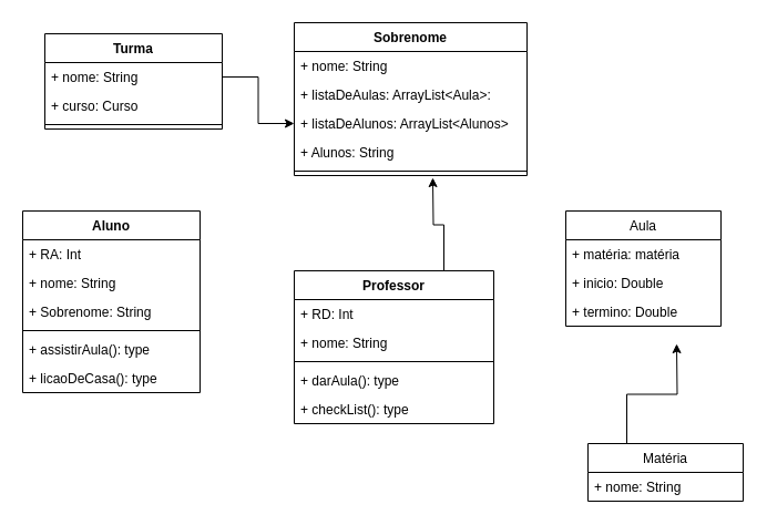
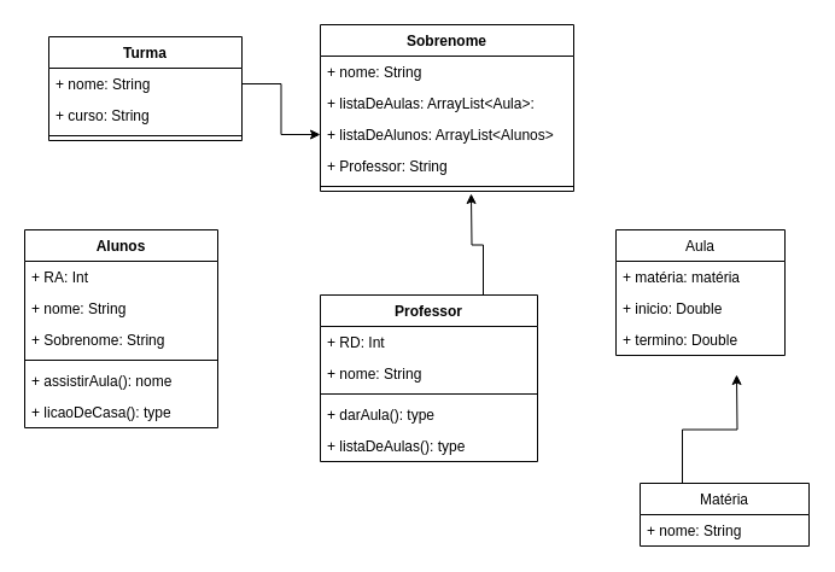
  <mxCell id="0" />
  <mxCell id="1" parent="0" />
  <mxCell id="2" style="edgeStyle=orthogonalEdgeStyle;rounded=0;orthogonalLoop=1;jettySize=auto;html=1;exitX=0.25;exitY=0;exitDx=0;exitDy=0;" edge="1" parent="1" source="3"><mxGeometry relative="1" as="geometry"><mxPoint x="610" y="310" as="targetPoint" /></mxGeometry></mxCell>
  <mxCell id="3" value="Matéria" style="swimlane;fontStyle=0;childLayout=stackLayout;horizontal=1;startSize=26;fillColor=none;horizontalStack=0;resizeParent=1;resizeParentMax=0;resizeLast=0;collapsible=1;marginBottom=0;" vertex="1" parent="1"><mxGeometry x="530" y="400" width="140" height="52" as="geometry" /></mxCell>
  <mxCell id="4" value="+ nome: String" style="text;strokeColor=none;fillColor=none;align=left;verticalAlign=top;spacingLeft=4;spacingRight=4;overflow=hidden;rotatable=0;points=[[0,0.5],[1,0.5]];portConstraint=eastwest;" vertex="1" parent="3"><mxGeometry y="26" width="140" height="26" as="geometry" /></mxCell>
  <mxCell id="5" value="Aula" style="swimlane;fontStyle=0;childLayout=stackLayout;horizontal=1;startSize=26;fillColor=none;horizontalStack=0;resizeParent=1;resizeParentMax=0;resizeLast=0;collapsible=1;marginBottom=0;" vertex="1" parent="1"><mxGeometry x="510" y="190" width="140" height="104" as="geometry" /></mxCell>
  <mxCell id="6" value="+ matéria: matéria" style="text;strokeColor=none;fillColor=none;align=left;verticalAlign=top;spacingLeft=4;spacingRight=4;overflow=hidden;rotatable=0;points=[[0,0.5],[1,0.5]];portConstraint=eastwest;" vertex="1" parent="5"><mxGeometry y="26" width="140" height="26" as="geometry" /></mxCell>
  <mxCell id="7" value="+ inicio: Double " style="text;strokeColor=none;fillColor=none;align=left;verticalAlign=top;spacingLeft=4;spacingRight=4;overflow=hidden;rotatable=0;points=[[0,0.5],[1,0.5]];portConstraint=eastwest;" vertex="1" parent="5"><mxGeometry y="52" width="140" height="26" as="geometry" /></mxCell>
  <mxCell id="8" value="+ termino: Double" style="text;strokeColor=none;fillColor=none;align=left;verticalAlign=top;spacingLeft=4;spacingRight=4;overflow=hidden;rotatable=0;points=[[0,0.5],[1,0.5]];portConstraint=eastwest;" vertex="1" parent="5"><mxGeometry y="78" width="140" height="26" as="geometry" /></mxCell>
  <mxCell id="9" value="&lt;span style=&quot;color: rgba(0 , 0 , 0 , 0) ; font-family: monospace ; font-size: 0px&quot;&gt;%3CmxGraphModel%3E%3Croot%3E%3CmxCell%20id%3D%220%22%2F%3E%3CmxCell%20id%3D%221%22%20parent%3D%220%22%2F%3E%3CmxCell%20id%3D%222%22%20value%3D%22%2B%20method(type)%3A%20type%22%20style%3D%22text%3BstrokeColor%3Dnone%3BfillColor%3Dnone%3Balign%3Dleft%3BverticalAlign%3Dtop%3BspacingLeft%3D4%3BspacingRight%3D4%3Boverflow%3Dhidden%3Brotatable%3D0%3Bpoints%3D%5B%5B0%2C0.5%5D%2C%5B1%2C0.5%5D%5D%3BportConstraint%3Deastwest%3B%22%20vertex%3D%221%22%20parent%3D%221%22%3E%3CmxGeometry%20x%3D%22330%22%20y%3D%22300%22%20width%3D%22160%22%20height%3D%2226%22%20as%3D%22geometry%22%2F%3E%3C%2FmxCell%3E%3C%2Froot%3E%3C%2FmxGraphModel%3E&lt;/span&gt;&lt;span style=&quot;color: rgba(0 , 0 , 0 , 0) ; font-family: monospace ; font-size: 0px&quot;&gt;%3CmxGraphModel%3E%3Croot%3E%3CmxCell%20id%3D%220%22%2F%3E%3CmxCell%20id%3D%221%22%20parent%3D%220%22%2F%3E%3CmxCell%20id%3D%222%22%20value%3D%22%2B%20method(type)%3A%20type%22%20style%3D%22text%3BstrokeColor%3Dnone%3BfillColor%3Dnone%3Balign%3Dleft%3BverticalAlign%3Dtop%3BspacingLeft%3D4%3BspacingRight%3D4%3Boverflow%3Dhidden%3Brotatable%3D0%3Bpoints%3D%5B%5B0%2C0.5%5D%2C%5B1%2C0.5%5D%5D%3BportConstraint%3Deastwest%3B%22%20vertex%3D%221%22%20parent%3D%221%22%3E%3CmxGeometry%20x%3D%22330%22%20y%3D%22300%22%20width%3D%22160%22%20height%3D%2226%22%20as%3D%22geometry%22%2F%3E%3C%2FmxCell%3E%3C%2Froot%3E%3C%2FmxGraphModel%3E&lt;/span&gt;" style="text;html=1;align=center;verticalAlign=middle;resizable=0;points=[];autosize=1;strokeColor=none;" vertex="1" parent="1"><mxGeometry x="410" y="160" width="20" height="20" as="geometry" /></mxCell>
- <mxCell id="10" value="Aluno" style="swimlane;fontStyle=1;align=center;verticalAlign=top;childLayout=stackLayout;horizontal=1;startSize=26;horizontalStack=0;resizeParent=1;resizeParentMax=0;resizeLast=0;collapsible=1;marginBottom=0;" vertex="1" parent="1"><mxGeometry x="20" y="190" width="160" height="164" as="geometry" /></mxCell>
+ <mxCell id="10" value="Alunos" style="swimlane;fontStyle=1;align=center;verticalAlign=top;childLayout=stackLayout;horizontal=1;startSize=26;horizontalStack=0;resizeParent=1;resizeParentMax=0;resizeLast=0;collapsible=1;marginBottom=0;" vertex="1" parent="1"><mxGeometry x="20" y="190" width="160" height="164" as="geometry" /></mxCell>
  <mxCell id="11" value="+ RA: Int" style="text;strokeColor=none;fillColor=none;align=left;verticalAlign=top;spacingLeft=4;spacingRight=4;overflow=hidden;rotatable=0;points=[[0,0.5],[1,0.5]];portConstraint=eastwest;" vertex="1" parent="10"><mxGeometry y="26" width="160" height="26" as="geometry" /></mxCell>
  <mxCell id="12" value="+ nome: String" style="text;strokeColor=none;fillColor=none;align=left;verticalAlign=top;spacingLeft=4;spacingRight=4;overflow=hidden;rotatable=0;points=[[0,0.5],[1,0.5]];portConstraint=eastwest;" vertex="1" parent="10"><mxGeometry y="52" width="160" height="26" as="geometry" /></mxCell>
  <mxCell id="13" value="+ Sobrenome: String" style="text;strokeColor=none;fillColor=none;align=left;verticalAlign=top;spacingLeft=4;spacingRight=4;overflow=hidden;rotatable=0;points=[[0,0.5],[1,0.5]];portConstraint=eastwest;" vertex="1" parent="10"><mxGeometry y="78" width="160" height="26" as="geometry" /></mxCell>
  <mxCell id="14" value="" style="line;strokeWidth=1;fillColor=none;align=left;verticalAlign=middle;spacingTop=-1;spacingLeft=3;spacingRight=3;rotatable=0;labelPosition=right;points=[];portConstraint=eastwest;" vertex="1" parent="10"><mxGeometry y="104" width="160" height="8" as="geometry" /></mxCell>
- <mxCell id="15" value="+ assistirAula(): type" style="text;strokeColor=none;fillColor=none;align=left;verticalAlign=top;spacingLeft=4;spacingRight=4;overflow=hidden;rotatable=0;points=[[0,0.5],[1,0.5]];portConstraint=eastwest;" vertex="1" parent="10"><mxGeometry y="112" width="160" height="26" as="geometry" /></mxCell>
+ <mxCell id="15" value="+ assistirAula(): nome" style="text;strokeColor=none;fillColor=none;align=left;verticalAlign=top;spacingLeft=4;spacingRight=4;overflow=hidden;rotatable=0;points=[[0,0.5],[1,0.5]];portConstraint=eastwest;" vertex="1" parent="10"><mxGeometry y="112" width="160" height="26" as="geometry" /></mxCell>
  <mxCell id="16" value="+ licaoDeCasa(): type" style="text;strokeColor=none;fillColor=none;align=left;verticalAlign=top;spacingLeft=4;spacingRight=4;overflow=hidden;rotatable=0;points=[[0,0.5],[1,0.5]];portConstraint=eastwest;" vertex="1" parent="10"><mxGeometry y="138" width="160" height="26" as="geometry" /></mxCell>
  <mxCell id="17" value="Sobrenome" style="swimlane;fontStyle=1;align=center;verticalAlign=top;childLayout=stackLayout;horizontal=1;startSize=26;horizontalStack=0;resizeParent=1;resizeParentMax=0;resizeLast=0;collapsible=1;marginBottom=0;" vertex="1" parent="1"><mxGeometry x="265" y="20" width="210" height="138" as="geometry" /></mxCell>
  <mxCell id="18" value="+ nome: String" style="text;strokeColor=none;fillColor=none;align=left;verticalAlign=top;spacingLeft=4;spacingRight=4;overflow=hidden;rotatable=0;points=[[0,0.5],[1,0.5]];portConstraint=eastwest;" vertex="1" parent="17"><mxGeometry y="26" width="210" height="26" as="geometry" /></mxCell>
  <mxCell id="19" value="+ listaDeAulas: ArrayList&lt;Aula&gt;:" style="text;strokeColor=none;fillColor=none;align=left;verticalAlign=top;spacingLeft=4;spacingRight=4;overflow=hidden;rotatable=0;points=[[0,0.5],[1,0.5]];portConstraint=eastwest;" vertex="1" parent="17"><mxGeometry y="52" width="210" height="26" as="geometry" /></mxCell>
  <mxCell id="20" value="+ listaDeAlunos: ArrayList&lt;Alunos&gt;" style="text;strokeColor=none;fillColor=none;align=left;verticalAlign=top;spacingLeft=4;spacingRight=4;overflow=hidden;rotatable=0;points=[[0,0.5],[1,0.5]];portConstraint=eastwest;" vertex="1" parent="17"><mxGeometry y="78" width="210" height="26" as="geometry" /></mxCell>
- <mxCell id="21" value="+ Alunos: String" style="text;strokeColor=none;fillColor=none;align=left;verticalAlign=top;spacingLeft=4;spacingRight=4;overflow=hidden;rotatable=0;points=[[0,0.5],[1,0.5]];portConstraint=eastwest;" vertex="1" parent="17"><mxGeometry y="104" width="210" height="26" as="geometry" /></mxCell>
+ <mxCell id="21" value="+ Professor: String" style="text;strokeColor=none;fillColor=none;align=left;verticalAlign=top;spacingLeft=4;spacingRight=4;overflow=hidden;rotatable=0;points=[[0,0.5],[1,0.5]];portConstraint=eastwest;" vertex="1" parent="17"><mxGeometry y="104" width="210" height="26" as="geometry" /></mxCell>
  <mxCell id="22" value="" style="line;strokeWidth=1;fillColor=none;align=left;verticalAlign=middle;spacingTop=-1;spacingLeft=3;spacingRight=3;rotatable=0;labelPosition=right;points=[];portConstraint=eastwest;" vertex="1" parent="17"><mxGeometry y="130" width="210" height="8" as="geometry" /></mxCell>
  <mxCell id="23" style="edgeStyle=orthogonalEdgeStyle;rounded=0;orthogonalLoop=1;jettySize=auto;html=1;exitX=0.75;exitY=0;exitDx=0;exitDy=0;" edge="1" parent="1" source="24"><mxGeometry relative="1" as="geometry"><mxPoint x="390" y="160" as="targetPoint" /></mxGeometry></mxCell>
  <mxCell id="24" value="Professor" style="swimlane;fontStyle=1;align=center;verticalAlign=top;childLayout=stackLayout;horizontal=1;startSize=26;horizontalStack=0;resizeParent=1;resizeParentMax=0;resizeLast=0;collapsible=1;marginBottom=0;" vertex="1" parent="1"><mxGeometry x="265" y="244" width="180" height="138" as="geometry" /></mxCell>
  <mxCell id="25" value="+ RD: Int" style="text;strokeColor=none;fillColor=none;align=left;verticalAlign=top;spacingLeft=4;spacingRight=4;overflow=hidden;rotatable=0;points=[[0,0.5],[1,0.5]];portConstraint=eastwest;" vertex="1" parent="24"><mxGeometry y="26" width="180" height="26" as="geometry" /></mxCell>
  <mxCell id="26" value="+ nome: String" style="text;strokeColor=none;fillColor=none;align=left;verticalAlign=top;spacingLeft=4;spacingRight=4;overflow=hidden;rotatable=0;points=[[0,0.5],[1,0.5]];portConstraint=eastwest;" vertex="1" parent="24"><mxGeometry y="52" width="180" height="26" as="geometry" /></mxCell>
  <mxCell id="27" value="" style="line;strokeWidth=1;fillColor=none;align=left;verticalAlign=middle;spacingTop=-1;spacingLeft=3;spacingRight=3;rotatable=0;labelPosition=right;points=[];portConstraint=eastwest;" vertex="1" parent="24"><mxGeometry y="78" width="180" height="8" as="geometry" /></mxCell>
  <mxCell id="28" value="+ darAula(): type" style="text;strokeColor=none;fillColor=none;align=left;verticalAlign=top;spacingLeft=4;spacingRight=4;overflow=hidden;rotatable=0;points=[[0,0.5],[1,0.5]];portConstraint=eastwest;" vertex="1" parent="24"><mxGeometry y="86" width="180" height="26" as="geometry" /></mxCell>
- <mxCell id="29" value="+ checkList(): type" style="text;strokeColor=none;fillColor=none;align=left;verticalAlign=top;spacingLeft=4;spacingRight=4;overflow=hidden;rotatable=0;points=[[0,0.5],[1,0.5]];portConstraint=eastwest;" vertex="1" parent="24"><mxGeometry y="112" width="180" height="26" as="geometry" /></mxCell>
+ <mxCell id="29" value="+ listaDeAulas(): type" style="text;strokeColor=none;fillColor=none;align=left;verticalAlign=top;spacingLeft=4;spacingRight=4;overflow=hidden;rotatable=0;points=[[0,0.5],[1,0.5]];portConstraint=eastwest;" vertex="1" parent="24"><mxGeometry y="112" width="180" height="26" as="geometry" /></mxCell>
  <mxCell id="30" value="Turma" style="swimlane;fontStyle=1;align=center;verticalAlign=top;childLayout=stackLayout;horizontal=1;startSize=26;horizontalStack=0;resizeParent=1;resizeParentMax=0;resizeLast=0;collapsible=1;marginBottom=0;" vertex="1" parent="1"><mxGeometry x="40" y="30" width="160" height="86" as="geometry" /></mxCell>
  <mxCell id="31" value="+ nome: String" style="text;strokeColor=none;fillColor=none;align=left;verticalAlign=top;spacingLeft=4;spacingRight=4;overflow=hidden;rotatable=0;points=[[0,0.5],[1,0.5]];portConstraint=eastwest;" vertex="1" parent="30"><mxGeometry y="26" width="160" height="26" as="geometry" /></mxCell>
- <mxCell id="32" value="+ curso: Curso" style="text;strokeColor=none;fillColor=none;align=left;verticalAlign=top;spacingLeft=4;spacingRight=4;overflow=hidden;rotatable=0;points=[[0,0.5],[1,0.5]];portConstraint=eastwest;" vertex="1" parent="30"><mxGeometry y="52" width="160" height="26" as="geometry" /></mxCell>
+ <mxCell id="32" value="+ curso: String" style="text;strokeColor=none;fillColor=none;align=left;verticalAlign=top;spacingLeft=4;spacingRight=4;overflow=hidden;rotatable=0;points=[[0,0.5],[1,0.5]];portConstraint=eastwest;" vertex="1" parent="30"><mxGeometry y="52" width="160" height="26" as="geometry" /></mxCell>
  <mxCell id="33" value="" style="line;strokeWidth=1;fillColor=none;align=left;verticalAlign=middle;spacingTop=-1;spacingLeft=3;spacingRight=3;rotatable=0;labelPosition=right;points=[];portConstraint=eastwest;" vertex="1" parent="30"><mxGeometry y="78" width="160" height="8" as="geometry" /></mxCell>
  <mxCell id="34" style="edgeStyle=orthogonalEdgeStyle;rounded=0;orthogonalLoop=1;jettySize=auto;html=1;exitX=1;exitY=0.5;exitDx=0;exitDy=0;" edge="1" parent="1" source="31" target="20"><mxGeometry relative="1" as="geometry" /></mxCell>
